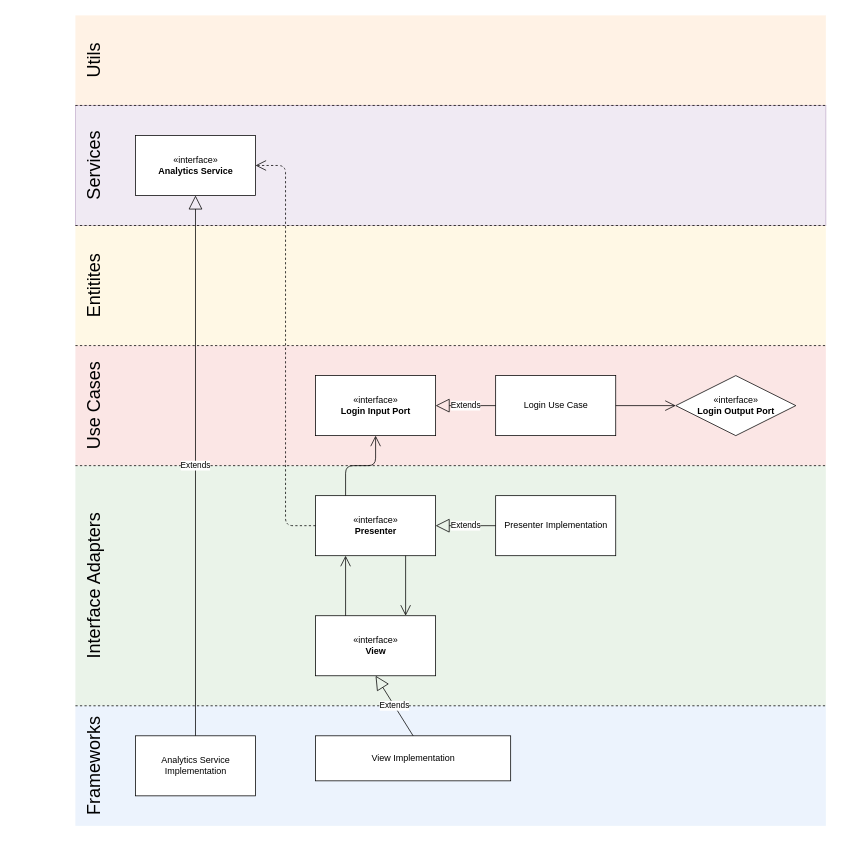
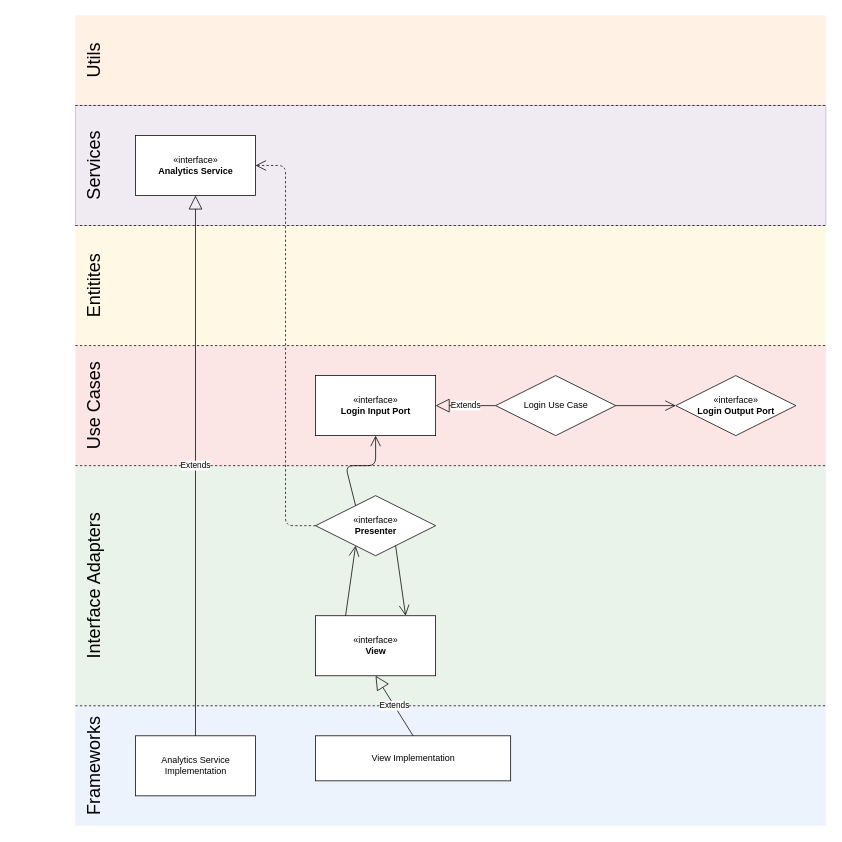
  <mxCell id="0" />
  <mxCell id="1" parent="0" />
  <mxCell id="2" value="" style="rounded=0;whiteSpace=wrap;html=1;opacity=50;fillColor=#ffe6cc;strokeColor=none;" vertex="1" parent="1"><mxGeometry width="1000" height="120" as="geometry" x="100" y="20" /></mxCell>
  <mxCell id="3" value="" style="rounded=0;whiteSpace=wrap;html=1;opacity=50;fillColor=#e1d5e7;strokeColor=#9673a6;" vertex="1" parent="1"><mxGeometry y="140" width="1000" height="160" as="geometry" x="100" /></mxCell>
  <mxCell id="4" value="" style="rounded=0;whiteSpace=wrap;html=1;opacity=50;fillColor=#fff2cc;strokeColor=none;" vertex="1" parent="1"><mxGeometry y="300" width="1000" height="160" as="geometry" x="100" /></mxCell>
  <mxCell id="5" value="" style="rounded=0;whiteSpace=wrap;html=1;opacity=50;fillColor=#f8cecc;strokeColor=none;" vertex="1" parent="1"><mxGeometry y="460" width="1000" height="160" as="geometry" x="100" /></mxCell>
  <mxCell id="6" value="" style="rounded=0;whiteSpace=wrap;html=1;opacity=50;fillColor=#d5e8d4;strokeColor=none;" vertex="1" parent="1"><mxGeometry y="620" width="1000" height="320" as="geometry" x="100" /></mxCell>
  <mxCell id="7" value="" style="rounded=0;whiteSpace=wrap;html=1;fillColor=#dae8fc;strokeColor=none;opacity=50;" vertex="1" parent="1"><mxGeometry y="940" width="1000" height="160" as="geometry" x="100" /></mxCell>
  <mxCell id="8" value="" style="endArrow=none;dashed=1;html=1;" edge="1" parent="1"><mxGeometry width="50" height="50" relative="1" as="geometry"><mxPoint y="940" as="sourcePoint" x="100" /><mxPoint x="1100" y="940" as="targetPoint" /></mxGeometry></mxCell>
  <mxCell id="9" value="" style="endArrow=none;dashed=1;html=1;" edge="1" parent="1"><mxGeometry width="50" height="50" relative="1" as="geometry"><mxPoint y="140" as="sourcePoint" x="100" /><mxPoint x="1100" y="140" as="targetPoint" /></mxGeometry></mxCell>
  <mxCell id="10" value="" style="endArrow=none;dashed=1;html=1;" edge="1" parent="1"><mxGeometry width="50" height="50" relative="1" as="geometry"><mxPoint y="300" as="sourcePoint" x="100" /><mxPoint x="1100" y="300" as="targetPoint" /></mxGeometry></mxCell>
  <mxCell id="11" value="" style="endArrow=none;dashed=1;html=1;entryX=1;entryY=0;entryDx=0;entryDy=0;" edge="1" parent="1" target="6"><mxGeometry width="50" height="50" relative="1" as="geometry"><mxPoint y="620" as="sourcePoint" x="100" /><mxPoint x="980" y="620" as="targetPoint" /></mxGeometry></mxCell>
  <mxCell id="12" value="" style="endArrow=none;dashed=1;html=1;" edge="1" parent="1"><mxGeometry width="50" height="50" relative="1" as="geometry"><mxPoint y="460" as="sourcePoint" x="100" /><mxPoint x="1100" y="460" as="targetPoint" /></mxGeometry></mxCell>
  <mxCell id="13" value="&lt;font style=&quot;font-size: 24px&quot;&gt;Services&lt;/font&gt;" style="text;html=1;strokeColor=none;fillColor=none;align=center;verticalAlign=middle;whiteSpace=wrap;rounded=0;autosize=1;rotation=-90;" vertex="1" parent="1"><mxGeometry x="70" y="210" width="110" height="20" as="geometry" /></mxCell>
  <mxCell id="14" value="&lt;font style=&quot;font-size: 24px&quot;&gt;Utils&lt;/font&gt;" style="text;html=1;strokeColor=none;fillColor=none;align=center;verticalAlign=middle;whiteSpace=wrap;rounded=0;autosize=1;rotation=-90;" vertex="1" parent="1"><mxGeometry x="95" y="70" width="60" height="20" as="geometry" /></mxCell>
  <mxCell id="15" value="&lt;font style=&quot;font-size: 24px&quot;&gt;Entitites&lt;/font&gt;" style="text;html=1;strokeColor=none;fillColor=none;align=center;verticalAlign=middle;whiteSpace=wrap;rounded=0;autosize=1;rotation=-90;" vertex="1" parent="1"><mxGeometry x="75" y="370" width="100" height="20" as="geometry" /></mxCell>
  <mxCell id="16" value="&lt;font style=&quot;font-size: 24px&quot;&gt;Use Cases&lt;/font&gt;" style="text;html=1;strokeColor=none;fillColor=none;align=center;verticalAlign=middle;whiteSpace=wrap;rounded=0;autosize=1;rotation=-90;" vertex="1" parent="1"><mxGeometry x="60" y="530" width="130" height="20" as="geometry" /></mxCell>
  <mxCell id="17" value="&lt;font style=&quot;font-size: 24px&quot;&gt;Interface Adapters&lt;/font&gt;" style="text;html=1;strokeColor=none;fillColor=none;align=center;verticalAlign=middle;whiteSpace=wrap;rounded=0;autosize=1;rotation=-90;" vertex="1" parent="1"><mxGeometry x="20" y="770" width="210" height="20" as="geometry" /></mxCell>
  <mxCell id="18" value="&lt;font style=&quot;font-size: 24px&quot;&gt;Frameworks&lt;/font&gt;" style="text;html=1;strokeColor=none;fillColor=none;align=center;verticalAlign=middle;whiteSpace=wrap;rounded=0;autosize=1;rotation=-90;" vertex="1" parent="1"><mxGeometry x="50" y="1010" width="150" height="20" as="geometry" /></mxCell>
- <mxCell id="19" value="«interface»&lt;br&gt;&lt;b&gt;Presenter&lt;/b&gt;" style="html=1;" vertex="1" parent="1"><mxGeometry x="420" y="660" width="160" height="80" as="geometry" /></mxCell>
- <mxCell id="20" value="Presenter Implementation" style="html=1;" vertex="1" parent="1"><mxGeometry x="660" y="660" width="160" height="80" as="geometry" /></mxCell>
- <mxCell id="21" value="Extends" style="endArrow=block;endSize=16;endFill=0;html=1;exitX=0;exitY=0.5;exitDx=0;exitDy=0;entryX=1;entryY=0.5;entryDx=0;entryDy=0;" edge="1" parent="1" source="20" target="19"><mxGeometry width="160" relative="1" as="geometry"><mxPoint x="810" y="800" as="sourcePoint" /><mxPoint x="970" y="800" as="targetPoint" /></mxGeometry></mxCell>
+ <mxCell id="19" value="«interface»&lt;br&gt;&lt;b&gt;Presenter&lt;/b&gt;" style="rhombus;html=1;" vertex="1" parent="1"><mxGeometry x="420" y="660" width="160" height="80" as="geometry" /></mxCell>
  <mxCell id="22" value="«interface»&lt;br&gt;&lt;b&gt;View&lt;/b&gt;" style="html=1;" vertex="1" parent="1"><mxGeometry x="420" y="820" width="160" height="80" as="geometry" /></mxCell>
  <mxCell id="23" value="" style="endArrow=open;endFill=1;endSize=12;html=1;exitX=0.25;exitY=0;exitDx=0;exitDy=0;entryX=0.25;entryY=1;entryDx=0;entryDy=0;" edge="1" parent="1" source="22" target="19"><mxGeometry width="160" relative="1" as="geometry"><mxPoint x="640" y="780" as="sourcePoint" /><mxPoint x="800" y="780" as="targetPoint" /></mxGeometry></mxCell>
  <mxCell id="24" value="" style="endArrow=open;endFill=1;endSize=12;html=1;exitX=0.75;exitY=1;exitDx=0;exitDy=0;entryX=0.75;entryY=0;entryDx=0;entryDy=0;" edge="1" parent="1" source="19" target="22"><mxGeometry width="160" relative="1" as="geometry"><mxPoint x="660" y="810" as="sourcePoint" /><mxPoint x="820" y="810" as="targetPoint" /></mxGeometry></mxCell>
  <mxCell id="25" value="View Implementation" style="html=1;" vertex="1" parent="1"><mxGeometry x="420" y="980" width="260" height="60" as="geometry" /></mxCell>
  <mxCell id="26" value="Extends" style="endArrow=block;endSize=16;endFill=0;html=1;exitX=0.5;exitY=0;exitDx=0;exitDy=0;entryX=0.5;entryY=1;entryDx=0;entryDy=0;" edge="1" parent="1" source="25" target="22"><mxGeometry width="160" relative="1" as="geometry"><mxPoint x="730" y="990" as="sourcePoint" /><mxPoint x="890" y="990" as="targetPoint" /></mxGeometry></mxCell>
  <mxCell id="27" value="«interface»&lt;br&gt;&lt;b&gt;Analytics Service&lt;/b&gt;" style="html=1;" vertex="1" parent="1"><mxGeometry x="180" y="180" width="160" height="80" as="geometry" /></mxCell>
- <mxCell id="28" value="Login Use Case" style="html=1;" vertex="1" parent="1"><mxGeometry x="660" y="500" width="160" height="80" as="geometry" /></mxCell>
+ <mxCell id="28" value="Login Use Case" style="rhombus;html=1;" vertex="1" parent="1"><mxGeometry x="660" y="500" width="160" height="80" as="geometry" /></mxCell>
  <mxCell id="29" value="«interface»&lt;br&gt;&lt;b&gt;Login Input Port&lt;/b&gt;" style="html=1;" vertex="1" parent="1"><mxGeometry x="420" y="500" width="160" height="80" as="geometry" /></mxCell>
  <mxCell id="30" value="Extends" style="endArrow=block;endSize=16;endFill=0;html=1;exitX=0;exitY=0.5;exitDx=0;exitDy=0;entryX=1;entryY=0.5;entryDx=0;entryDy=0;" edge="1" parent="1" source="28" target="29"><mxGeometry width="160" relative="1" as="geometry"><mxPoint x="570" y="670" as="sourcePoint" /><mxPoint x="730" y="670" as="targetPoint" /></mxGeometry></mxCell>
  <mxCell id="31" value="«interface»&lt;br&gt;&lt;b&gt;Login Output Port&lt;/b&gt;" style="rhombus;html=1;" vertex="1" parent="1"><mxGeometry x="900" y="500" width="160" height="80" as="geometry" /></mxCell>
  <mxCell id="32" value="" style="endArrow=open;endFill=1;endSize=12;html=1;exitX=0.25;exitY=0;exitDx=0;exitDy=0;entryX=0.5;entryY=1;entryDx=0;entryDy=0;" edge="1" parent="1" source="19" target="29"><mxGeometry width="160" relative="1" as="geometry"><mxPoint x="610" y="790" as="sourcePoint" /><mxPoint x="770" y="790" as="targetPoint" /><Array as="points"><mxPoint x="460" y="620" /><mxPoint x="500" y="620" /></Array></mxGeometry></mxCell>
  <mxCell id="33" value="" style="endArrow=open;endFill=1;endSize=12;html=1;exitX=1;exitY=0.5;exitDx=0;exitDy=0;entryX=0;entryY=0.5;entryDx=0;entryDy=0;" edge="1" parent="1" source="28" target="31"><mxGeometry width="160" relative="1" as="geometry"><mxPoint x="930" y="670" as="sourcePoint" /><mxPoint x="1090" y="670" as="targetPoint" /></mxGeometry></mxCell>
  <mxCell id="34" value="Analytics Service&lt;br&gt;Implementation" style="html=1;" vertex="1" parent="1"><mxGeometry x="180" y="980" width="160" height="80" as="geometry" /></mxCell>
  <mxCell id="35" value="Extends" style="endArrow=block;endSize=16;endFill=0;html=1;exitX=0.5;exitY=0;exitDx=0;exitDy=0;entryX=0.5;entryY=1;entryDx=0;entryDy=0;" edge="1" parent="1" source="34" target="27"><mxGeometry width="160" relative="1" as="geometry"><mxPoint x="210" y="850" as="sourcePoint" /><mxPoint x="260" y="590" as="targetPoint" /></mxGeometry></mxCell>
  <mxCell id="36" value="" style="endArrow=open;endFill=1;endSize=12;html=1;exitX=0;exitY=0.5;exitDx=0;exitDy=0;entryX=1;entryY=0.5;entryDx=0;entryDy=0;dashed=1;" edge="1" parent="1" source="19" target="27"><mxGeometry width="160" relative="1" as="geometry"><mxPoint x="280" y="690" as="sourcePoint" /><mxPoint x="380" y="590" as="targetPoint" /><Array as="points"><mxPoint x="380" y="700" /><mxPoint x="380" y="220" /></Array></mxGeometry></mxCell>
